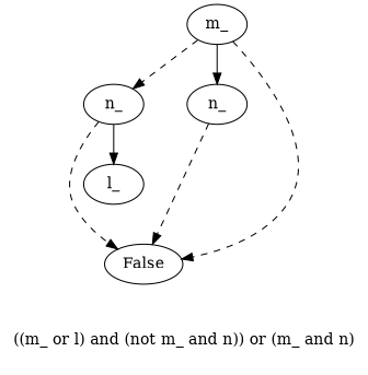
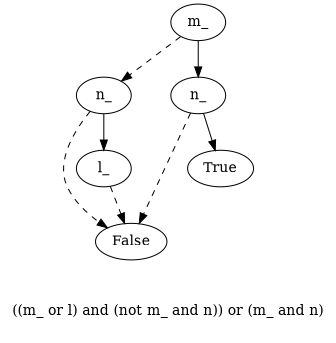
  digraph {
    label="((m_ or l) and (not m_ and n)) or (m_ and n)\n\n"
    edge [fontcolor=gray style=dashed]
    n1 [label=m_]
    n2 [label="n_\n"]
    n3 [label="n_\n"]
    n4 [label="False\n"]
    n5 [label="l_\n"]
+   n6 [label="True\n"]
    n1 -> n2
    n1 -> n3 [style=""]
    n2 -> n4
    n2 -> n5 [style=""]
    n3 -> n4
-   n1 -> n4
+   n3 -> n6 [style=""]
+   n5 -> n4
  }
